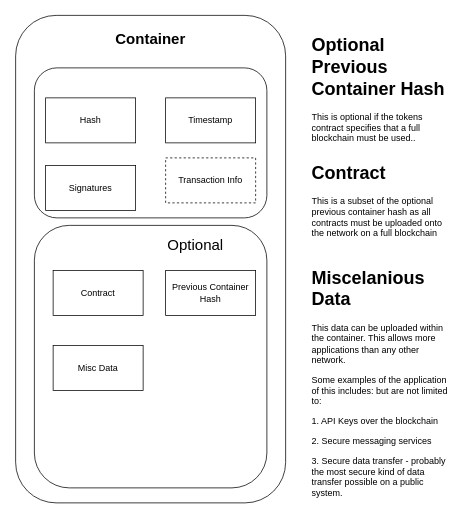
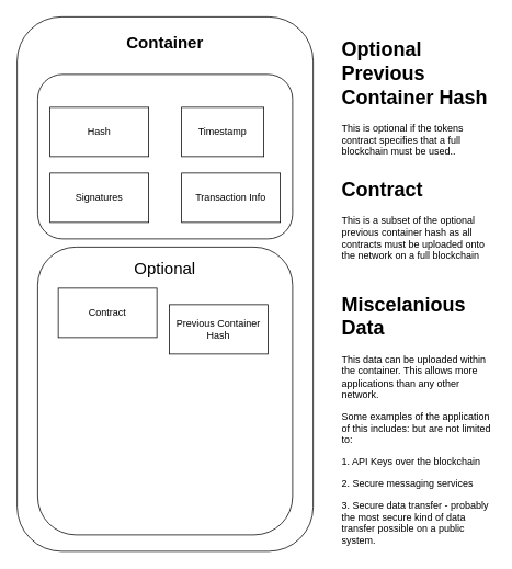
  <mxCell id="0" />
  <mxCell id="1" parent="0" />
  <mxCell id="2" value="" style="rounded=1;whiteSpace=wrap;html=1;" parent="1" vertex="1"><mxGeometry x="20" y="20" width="360" height="650" as="geometry" /></mxCell>
  <mxCell id="3" value="" style="rounded=1;whiteSpace=wrap;html=1;fontSize=20;" parent="1" vertex="1"><mxGeometry x="45" y="90" width="310" height="200" as="geometry" /></mxCell>
  <mxCell id="4" value="Hash" style="rounded=0;whiteSpace=wrap;html=1;" parent="1" vertex="1"><mxGeometry x="60" y="130" width="120" height="60" as="geometry" /></mxCell>
  <mxCell id="5" value="" style="rounded=1;whiteSpace=wrap;html=1;fontSize=20;" parent="1" vertex="1"><mxGeometry x="45" y="300" width="310" height="350" as="geometry" /></mxCell>
  <mxCell id="6" value="&lt;b&gt;Container&lt;/b&gt;" style="text;html=1;strokeColor=none;fillColor=none;align=center;verticalAlign=middle;whiteSpace=wrap;rounded=0;fontSize=20;" parent="1" vertex="1"><mxGeometry x="105" y="20" width="190" height="60" as="geometry" /></mxCell>
- <mxCell id="7" value="Contract" style="rounded=0;whiteSpace=wrap;html=1;" parent="1" vertex="1"><mxGeometry x="70" y="360" width="120" height="60" as="geometry" /></mxCell>
- <mxCell id="8" value="Signatures" style="rounded=0;whiteSpace=wrap;html=1;" parent="1" vertex="1"><mxGeometry x="60" y="220" width="120" height="60" as="geometry" /></mxCell>
- <mxCell id="9" value="Timestamp" style="rounded=0;whiteSpace=wrap;html=1;" parent="1" vertex="1"><mxGeometry x="220" y="130" width="120" height="60" as="geometry" /></mxCell>
- <mxCell id="10" value="Misc Data" style="rounded=0;whiteSpace=wrap;html=1;" parent="1" vertex="1"><mxGeometry x="70" y="460" width="120" height="60" as="geometry" /></mxCell>
- <mxCell id="11" value="Previous Container Hash" style="rounded=0;whiteSpace=wrap;html=1;" parent="1" vertex="1"><mxGeometry x="220" y="360" width="120" height="60" as="geometry" /></mxCell>
- <mxCell id="12" value="Transaction Info" style="rounded=0;whiteSpace=wrap;html=1;dashed=1;" parent="1" vertex="1"><mxGeometry x="220" y="210" width="120" height="60" as="geometry" /></mxCell>
- <mxCell id="13" value="Optional" style="text;html=1;strokeColor=none;fillColor=none;align=center;verticalAlign=middle;whiteSpace=wrap;rounded=0;fontSize=20;" parent="1" vertex="1"><mxGeometry x="195" y="310" width="130" height="30" as="geometry" /></mxCell>
+ <mxCell id="7" value="Contract" style="rounded=0;whiteSpace=wrap;html=1;" parent="1" vertex="1"><mxGeometry x="70" y="350" width="120" height="60" as="geometry" /></mxCell>
+ <mxCell id="8" value="Signatures" style="rounded=0;whiteSpace=wrap;html=1;" parent="1" vertex="1"><mxGeometry x="60" y="210" width="120" height="60" as="geometry" /></mxCell>
+ <mxCell id="9" value="Timestamp" style="rounded=0;whiteSpace=wrap;html=1;" parent="1" vertex="1"><mxGeometry x="220" y="130" width="100" height="60" as="geometry" /></mxCell>
+ <mxCell id="11" value="Previous Container Hash" style="rounded=0;whiteSpace=wrap;html=1;" parent="1" vertex="1"><mxGeometry x="205" y="370" width="120" height="60" as="geometry" /></mxCell>
+ <mxCell id="12" value="Transaction Info" style="rounded=0;whiteSpace=wrap;html=1;" parent="1" vertex="1"><mxGeometry x="220" y="210" width="120" height="60" as="geometry" /></mxCell>
+ <mxCell id="13" value="Optional" style="text;html=1;strokeColor=none;fillColor=none;align=center;verticalAlign=middle;whiteSpace=wrap;rounded=0;fontSize=20;" parent="1" vertex="1"><mxGeometry x="135" y="310" width="130" height="30" as="geometry" /></mxCell>
  <mxCell id="14" value="&lt;h1&gt;Optional Previous Container Hash&lt;br&gt;&lt;/h1&gt;&lt;p&gt;This is optional if the tokens contract specifies that a full blockchain must be used..&lt;/p&gt;" style="text;html=1;strokeColor=none;fillColor=none;spacing=5;spacingTop=-20;whiteSpace=wrap;overflow=hidden;rounded=0;" vertex="1" parent="1"><mxGeometry x="410" y="40" width="190" height="170" as="geometry" /></mxCell>
  <mxCell id="15" value="&lt;h1&gt;Contract&lt;br&gt;&lt;/h1&gt;&lt;p&gt;This is a subset of the optional previous container hash as all contracts must be uploaded onto the network on a full blockchain&lt;br&gt;&lt;/p&gt;" style="text;html=1;strokeColor=none;fillColor=none;spacing=5;spacingTop=-20;whiteSpace=wrap;overflow=hidden;rounded=0;" vertex="1" parent="1"><mxGeometry x="410" y="210" width="190" height="170" as="geometry" /></mxCell>
  <mxCell id="16" value="&lt;h1&gt;Miscelanious Data&lt;br&gt;&lt;/h1&gt;&lt;p&gt;This data can be uploaded within the container. This allows more applications than any other network.&lt;/p&gt;&lt;p&gt;Some examples of the application of this includes: but are not limited to:&lt;/p&gt;&lt;p&gt;1. API Keys over the blockchain&lt;/p&gt;&lt;p&gt;2. Secure messaging services&lt;/p&gt;&lt;p&gt;3. Secure data transfer - probably the most secure kind of data transfer possible on a public system.&lt;br&gt;&lt;/p&gt;" style="text;html=1;strokeColor=none;fillColor=none;spacing=5;spacingTop=-20;whiteSpace=wrap;overflow=hidden;rounded=0;" vertex="1" parent="1"><mxGeometry x="410" y="350" width="190" height="320" as="geometry" /></mxCell>
